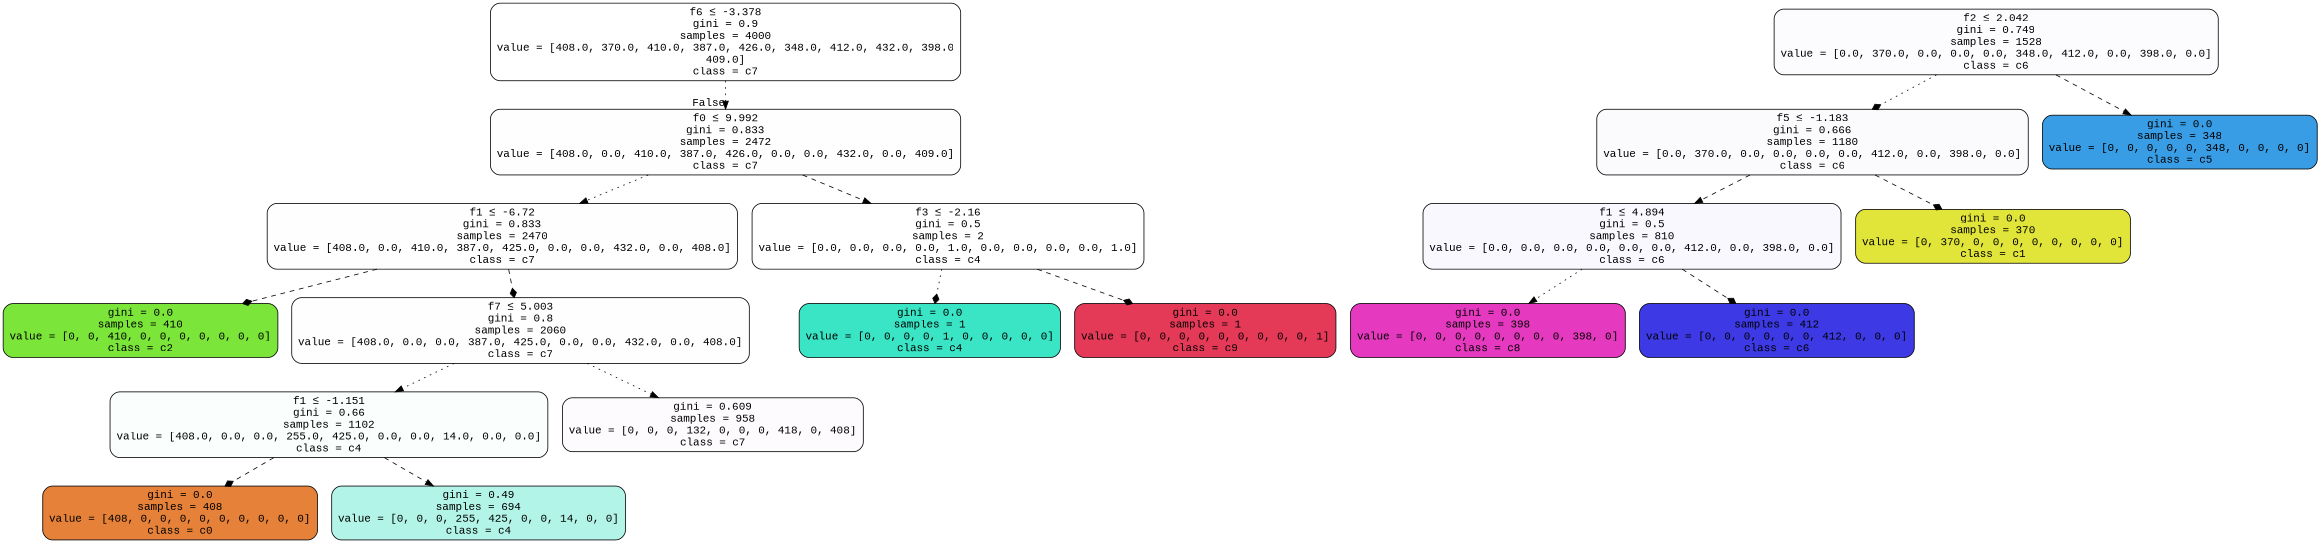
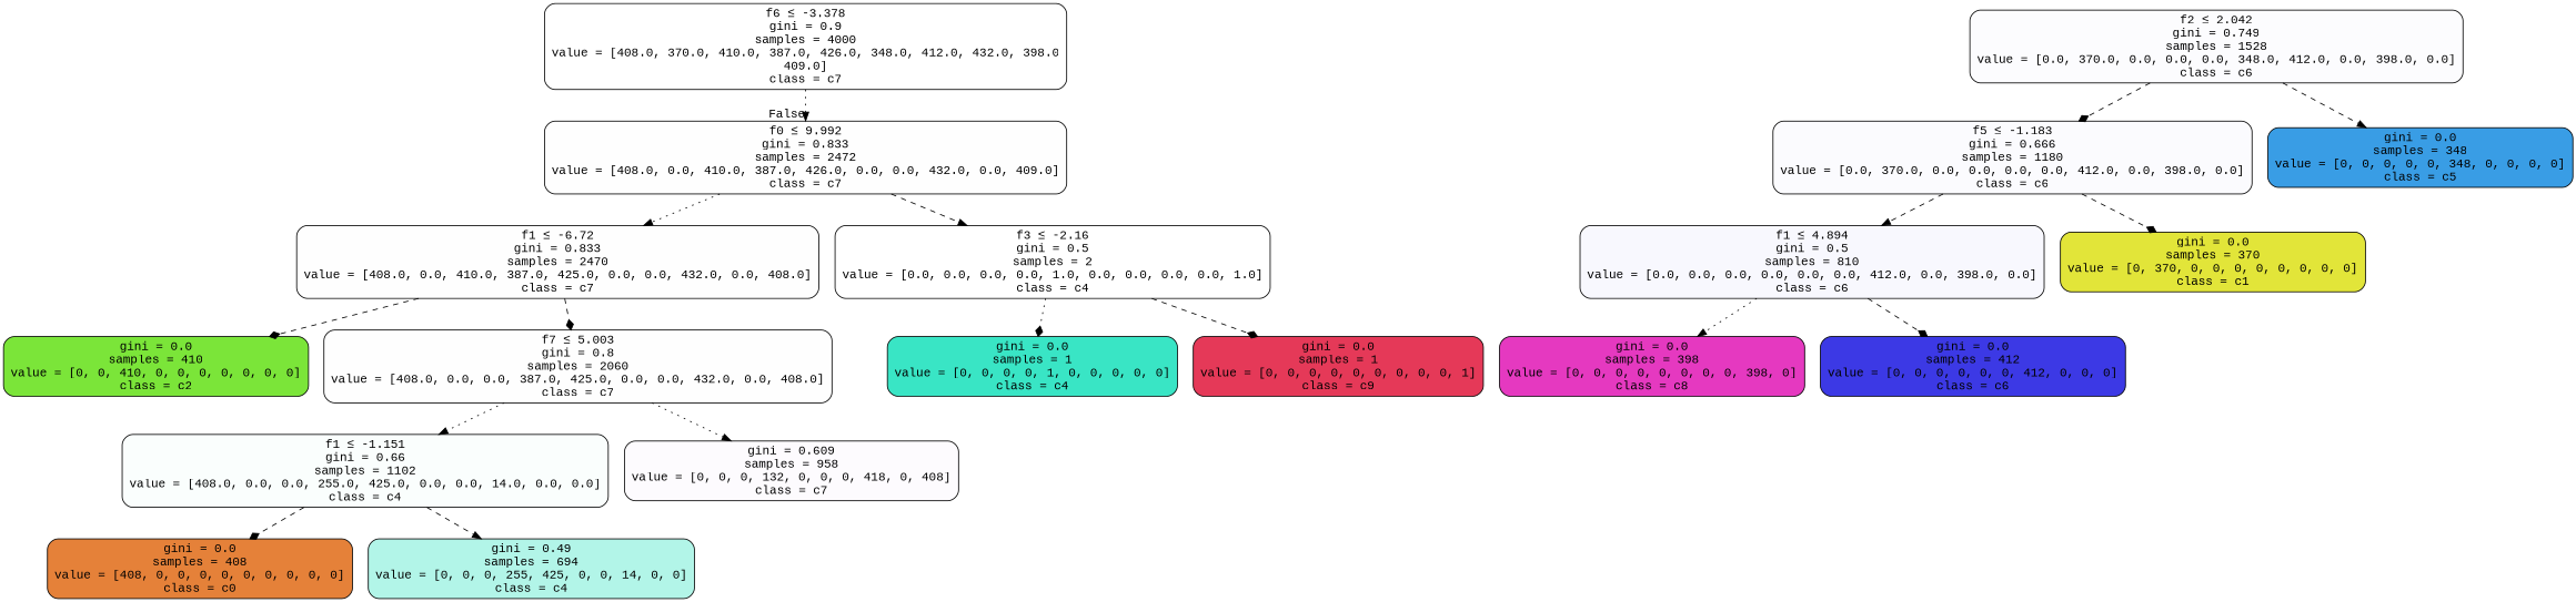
  digraph {
    fontname="Liberation Mono"
    node [color=black fillcolor="#a339e501" fontname="Liberation Mono" shape=box style="filled, rounded"]
    edge [arrowhead=normal fontname="Liberation Mono" style=dashed]
    n1 [fillcolor="#a339e500" label=<f6 &le; -3.378<br/>gini = 0.9<br/>samples = 4000<br/>value = [408.0, 370.0, 410.0, 387.0, 426.0, 348.0, 412.0, 432.0, 398.0<br/>409.0]<br/>class = c7>]
    n2 [label=<f0 &le; 9.992<br/>gini = 0.833<br/>samples = 2472<br/>value = [408.0, 0.0, 410.0, 387.0, 426.0, 0.0, 0.0, 432.0, 0.0, 409.0]<br/>class = c7>]
    n3 [fillcolor="#3c39e503" label=<f2 &le; 2.042<br/>gini = 0.749<br/>samples = 1528<br/>value = [0.0, 370.0, 0.0, 0.0, 0.0, 348.0, 412.0, 0.0, 398.0, 0.0]<br/>class = c6>]
    n4 [fillcolor="#3c39e505" label=<f5 &le; -1.183<br/>gini = 0.666<br/>samples = 1180<br/>value = [0.0, 370.0, 0.0, 0.0, 0.0, 0.0, 412.0, 0.0, 398.0, 0.0]<br/>class = c6>]
    n5 [fillcolor="#399de5ff" label=<gini = 0.0<br/>samples = 348<br/>value = [0, 0, 0, 0, 0, 348, 0, 0, 0, 0]<br/>class = c5>]
    n6 [label=<f1 &le; -6.72<br/>gini = 0.833<br/>samples = 2470<br/>value = [408.0, 0.0, 410.0, 387.0, 425.0, 0.0, 0.0, 432.0, 0.0, 408.0]<br/>class = c7>]
    n7 [fillcolor="#39e5c500" label=<f3 &le; -2.16<br/>gini = 0.5<br/>samples = 2<br/>value = [0.0, 0.0, 0.0, 0.0, 1.0, 0.0, 0.0, 0.0, 0.0, 1.0]<br/>class = c4>]
    n8 [fillcolor="#3c39e509" label=<f1 &le; 4.894<br/>gini = 0.5<br/>samples = 810<br/>value = [0.0, 0.0, 0.0, 0.0, 0.0, 0.0, 412.0, 0.0, 398.0, 0.0]<br/>class = c6>]
    n9 [fillcolor="#e2e539ff" label=<gini = 0.0<br/>samples = 370<br/>value = [0, 370, 0, 0, 0, 0, 0, 0, 0, 0]<br/>class = c1>]
    n10 [fillcolor="#e539c0ff" label=<gini = 0.0<br/>samples = 398<br/>value = [0, 0, 0, 0, 0, 0, 0, 0, 398, 0]<br/>class = c8>]
    n11 [fillcolor="#3c39e5ff" label=<gini = 0.0<br/>samples = 412<br/>value = [0, 0, 0, 0, 0, 0, 412, 0, 0, 0]<br/>class = c6>]
    n12 [fillcolor="#7be539ff" label=<gini = 0.0<br/>samples = 410<br/>value = [0, 0, 410, 0, 0, 0, 0, 0, 0, 0]<br/>class = c2>]
    n13 [label=<f7 &le; 5.003<br/>gini = 0.8<br/>samples = 2060<br/>value = [408.0, 0.0, 0.0, 387.0, 425.0, 0.0, 0.0, 432.0, 0.0, 408.0]<br/>class = c7>]
    n14 [fillcolor="#39e5c5ff" label=<gini = 0.0<br/>samples = 1<br/>value = [0, 0, 0, 0, 1, 0, 0, 0, 0, 0]<br/>class = c4>]
    n15 [fillcolor="#e53958ff" label=<gini = 0.0<br/>samples = 1<br/>value = [0, 0, 0, 0, 0, 0, 0, 0, 0, 1]<br/>class = c9>]
    n16 [fillcolor="#39e5c506" label=<f1 &le; -1.151<br/>gini = 0.66<br/>samples = 1102<br/>value = [408.0, 0.0, 0.0, 255.0, 425.0, 0.0, 0.0, 14.0, 0.0, 0.0]<br/>class = c4>]
    n17 [fillcolor="#a339e505" label=<gini = 0.609<br/>samples = 958<br/>value = [0, 0, 0, 132, 0, 0, 0, 418, 0, 408]<br/>class = c7>]
    n18 [fillcolor="#e58139ff" label=<gini = 0.0<br/>samples = 408<br/>value = [408, 0, 0, 0, 0, 0, 0, 0, 0, 0]<br/>class = c0>]
    n19 [fillcolor="#39e5c563" label=<gini = 0.49<br/>samples = 694<br/>value = [0, 0, 0, 255, 425, 0, 0, 14, 0, 0]<br/>class = c4>]
    n1 -> n2 [headlabel=False labelangle=-45 labeldistance=2.5 style=dotted]
    n2 -> n6 [style=dotted]
    n2 -> n7
-   n3 -> n4 [arrowhead=diamond style=dotted]
+   n3 -> n4 [arrowhead=diamond]
    n3 -> n5
    n4 -> n8
    n4 -> n9 [arrowhead=diamond]
    n6 -> n12 [arrowhead=diamond]
    n6 -> n13 [arrowhead=diamond]
    n7 -> n14 [arrowhead=diamond style=dotted]
    n7 -> n15 [arrowhead=diamond]
    n8 -> n10 [style=dotted]
    n8 -> n11 [arrowhead=diamond]
    n13 -> n16 [style=dotted]
    n13 -> n17 [style=dotted]
    n16 -> n18 [arrowhead=diamond]
    n16 -> n19
  }
